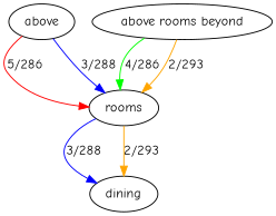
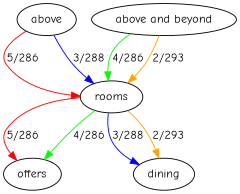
  digraph {
    fontname="Comic Neue"
    node [fontname="Comic Neue"]
    edge [color=red fontname="Comic Neue" weight=286]
    n1 [label=above]
    rooms
+   offers
    dining
-   "above and beyond" [label="above rooms beyond"]
+   "above and beyond"
    n1 -> rooms [label="5/286"]
    n1 -> rooms [color=blue label="3/288" weight=288]
+   rooms -> offers [label="5/286"]
+   rooms -> offers [color=green label="4/286"]
    rooms -> dining [color=blue label="3/288" weight=288]
    rooms -> dining [color=orange label="2/293" weight=293]
    "above and beyond" -> rooms [color=green label="4/286"]
    "above and beyond" -> rooms [color=orange label="2/293" weight=293]
  }
